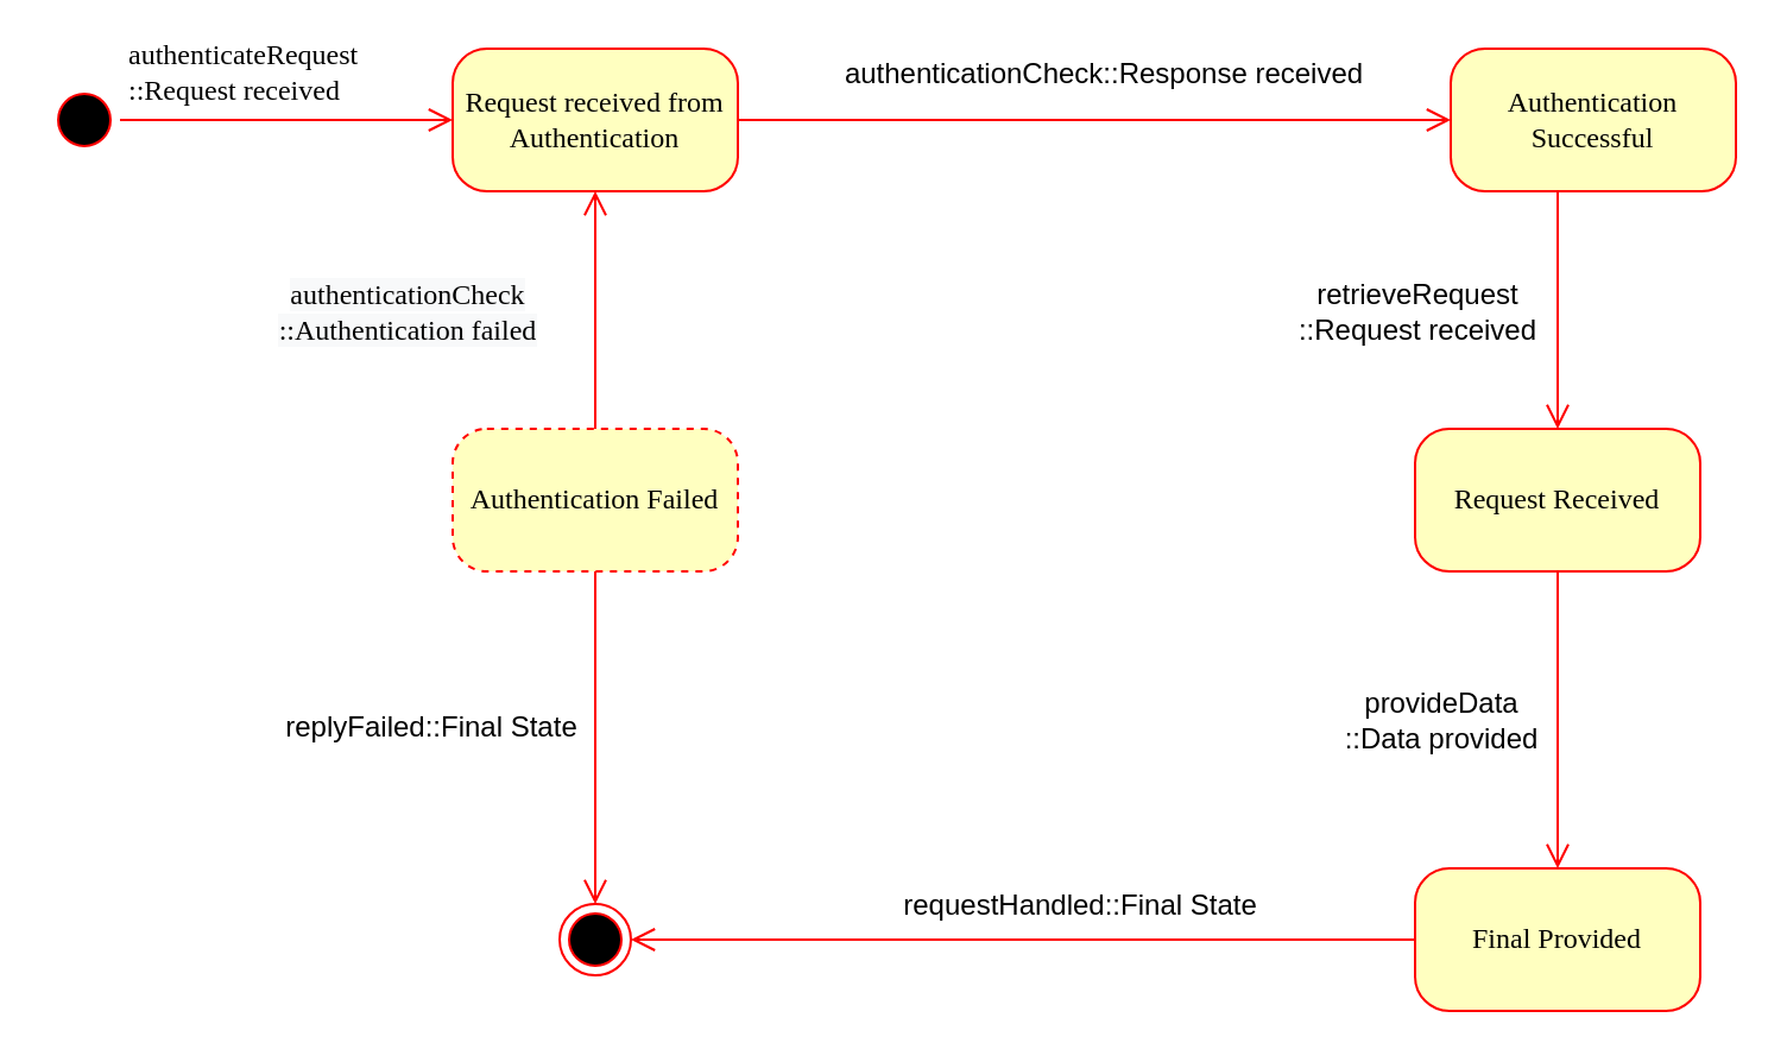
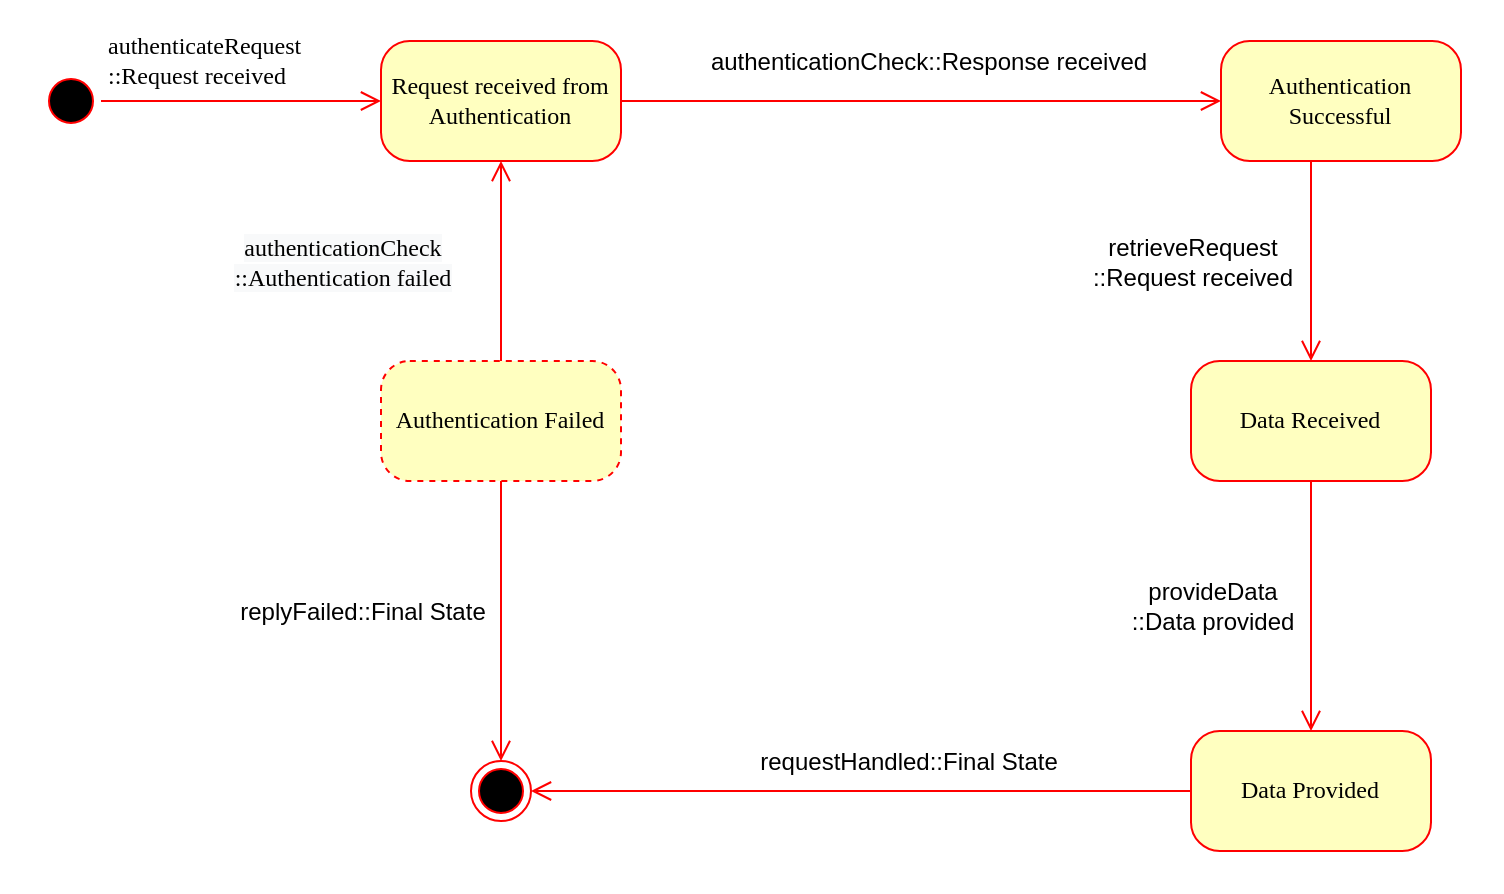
  <mxCell id="0" />
  <mxCell id="1" parent="0" />
  <mxCell id="2" value="" style="ellipse;html=1;shape=startState;fillColor=#000000;strokeColor=#ff0000;rounded=1;shadow=0;comic=0;labelBackgroundColor=none;fontFamily=Verdana;fontSize=12;fontColor=#000000;align=center;direction=south;" parent="1" vertex="1"><mxGeometry x="20" y="35" width="30" height="30" as="geometry" /></mxCell>
  <mxCell id="3" value="Request received from Authentication" style="rounded=1;whiteSpace=wrap;html=1;arcSize=24;fillColor=#ffffc0;strokeColor=#ff0000;shadow=0;comic=0;labelBackgroundColor=none;fontFamily=Verdana;fontSize=12;fontColor=#000000;align=center;" parent="1" vertex="1"><mxGeometry x="190" y="20" width="120" height="60" as="geometry" /></mxCell>
  <mxCell id="4" style="edgeStyle=orthogonalEdgeStyle;html=1;exitX=1;exitY=0.5;labelBackgroundColor=none;endArrow=open;endSize=8;strokeColor=#ff0000;fontFamily=Verdana;fontSize=12;align=left;exitDx=0;exitDy=0;" parent="1" source="3" target="6" edge="1"><mxGeometry relative="1" as="geometry"><Array as="points" /><mxPoint x="395" y="50" as="targetPoint" /></mxGeometry></mxCell>
  <mxCell id="5" value="authenticationCheck::Response received" style="text;html=1;resizable=0;points=[];align=center;verticalAlign=middle;labelBackgroundColor=#ffffff;" parent="4" vertex="1" connectable="0"><mxGeometry x="0.529" y="75" relative="1" as="geometry"><mxPoint x="-76" y="55" as="offset" /></mxGeometry></mxCell>
  <mxCell id="6" value="Authentication Successful" style="rounded=1;whiteSpace=wrap;html=1;arcSize=24;fillColor=#ffffc0;strokeColor=#ff0000;shadow=0;comic=0;labelBackgroundColor=none;fontFamily=Verdana;fontSize=12;fontColor=#000000;align=center;" parent="1" vertex="1"><mxGeometry x="610" y="20" width="120" height="60" as="geometry" /></mxCell>
  <mxCell id="7" value="authenticateRequest&lt;br&gt;::Request received" style="edgeStyle=orthogonalEdgeStyle;html=1;labelBackgroundColor=none;endArrow=open;endSize=8;strokeColor=#ff0000;fontFamily=Verdana;fontSize=12;align=left;" parent="1" source="2" target="3" edge="1"><mxGeometry x="-0.755" y="25" relative="1" as="geometry"><Array as="points" /><mxPoint x="-15" y="5" as="offset" /><mxPoint x="40" y="110" as="sourcePoint" /></mxGeometry></mxCell>
  <mxCell id="8" value="" style="ellipse;html=1;shape=endState;fillColor=#000000;strokeColor=#ff0000;rounded=1;shadow=0;comic=0;labelBackgroundColor=none;fontFamily=Verdana;fontSize=12;fontColor=#000000;align=center;" parent="1" vertex="1"><mxGeometry x="235" y="380" width="30" height="30" as="geometry" /></mxCell>
  <mxCell id="9" value="Authentication Failed" style="rounded=1;whiteSpace=wrap;html=1;arcSize=24;fillColor=#ffffc0;strokeColor=#ff0000;shadow=0;comic=0;labelBackgroundColor=none;fontFamily=Verdana;fontSize=12;fontColor=#000000;align=center;dashed=1;" parent="1" vertex="1"><mxGeometry x="190" y="180" width="120" height="60" as="geometry" /></mxCell>
  <mxCell id="10" style="edgeStyle=orthogonalEdgeStyle;html=1;labelBackgroundColor=none;endArrow=open;endSize=8;strokeColor=#ff0000;fontFamily=Verdana;fontSize=12;align=left;entryX=0.5;entryY=1;entryDx=0;entryDy=0;exitX=0.5;exitY=0;exitDx=0;exitDy=0;" parent="1" source="9" target="3" edge="1"><mxGeometry relative="1" as="geometry"><Array as="points"><mxPoint x="250" y="140" /><mxPoint x="250" y="140" /></Array><mxPoint x="580" y="90" as="sourcePoint" /><mxPoint x="280" y="280" as="targetPoint" /></mxGeometry></mxCell>
  <mxCell id="11" value="&lt;span style=&quot;font-family: &amp;#34;verdana&amp;#34; ; text-align: left ; background-color: rgb(248 , 249 , 250)&quot;&gt;authenticationCheck&lt;br&gt;::Authentication failed&lt;/span&gt;" style="text;html=1;resizable=0;points=[];align=center;verticalAlign=middle;labelBackgroundColor=#ffffff;" parent="10" vertex="1" connectable="0"><mxGeometry x="-0.356" y="13" relative="1" as="geometry"><mxPoint x="-67" y="-18" as="offset" /></mxGeometry></mxCell>
- <mxCell id="12" value="Request Received" style="rounded=1;whiteSpace=wrap;html=1;arcSize=24;fillColor=#ffffc0;strokeColor=#ff0000;shadow=0;comic=0;labelBackgroundColor=none;fontFamily=Verdana;fontSize=12;fontColor=#000000;align=center;" parent="1" vertex="1"><mxGeometry x="595" y="180" width="120" height="60" as="geometry" /></mxCell>
+ <mxCell id="12" value="Data Received" style="rounded=1;whiteSpace=wrap;html=1;arcSize=24;fillColor=#ffffc0;strokeColor=#ff0000;shadow=0;comic=0;labelBackgroundColor=none;fontFamily=Verdana;fontSize=12;fontColor=#000000;align=center;" parent="1" vertex="1"><mxGeometry x="595" y="180" width="120" height="60" as="geometry" /></mxCell>
  <mxCell id="13" style="edgeStyle=orthogonalEdgeStyle;html=1;labelBackgroundColor=none;endArrow=open;endSize=8;strokeColor=#ff0000;fontFamily=Verdana;fontSize=12;align=left;entryX=0.5;entryY=0;entryDx=0;entryDy=0;" parent="1" source="6" target="12" edge="1"><mxGeometry relative="1" as="geometry"><Array as="points"><mxPoint x="655" y="150" /><mxPoint x="655" y="150" /></Array><mxPoint x="580" y="90" as="sourcePoint" /><mxPoint x="280" y="280" as="targetPoint" /></mxGeometry></mxCell>
  <mxCell id="14" value="retrieveRequest&lt;br&gt;::Request received" style="text;html=1;resizable=0;points=[];align=center;verticalAlign=middle;labelBackgroundColor=#ffffff;" parent="13" vertex="1" connectable="0"><mxGeometry x="-0.356" y="13" relative="1" as="geometry"><mxPoint x="-73" y="18" as="offset" /></mxGeometry></mxCell>
  <mxCell id="15" style="edgeStyle=orthogonalEdgeStyle;html=1;labelBackgroundColor=none;endArrow=open;endSize=8;strokeColor=#ff0000;fontFamily=Verdana;fontSize=12;align=left;entryX=1;entryY=0.5;entryDx=0;entryDy=0;exitX=0;exitY=0.5;exitDx=0;exitDy=0;" parent="1" source="17" target="8" edge="1"><mxGeometry relative="1" as="geometry"><Array as="points" /><mxPoint x="80" y="620" as="sourcePoint" /><mxPoint x="-20" y="780" as="targetPoint" /></mxGeometry></mxCell>
  <mxCell id="16" value="requestHandled::Final State" style="text;html=1;resizable=0;points=[];align=center;verticalAlign=middle;labelBackgroundColor=#ffffff;" parent="15" vertex="1" connectable="0"><mxGeometry x="-0.356" y="13" relative="1" as="geometry"><mxPoint x="-36" y="-28" as="offset" /></mxGeometry></mxCell>
- <mxCell id="17" value="Final Provided" style="rounded=1;whiteSpace=wrap;html=1;arcSize=24;fillColor=#ffffc0;strokeColor=#ff0000;shadow=0;comic=0;labelBackgroundColor=none;fontFamily=Verdana;fontSize=12;fontColor=#000000;align=center;" parent="1" vertex="1"><mxGeometry x="595" y="365" width="120" height="60" as="geometry" /></mxCell>
+ <mxCell id="17" value="Data Provided" style="rounded=1;whiteSpace=wrap;html=1;arcSize=24;fillColor=#ffffc0;strokeColor=#ff0000;shadow=0;comic=0;labelBackgroundColor=none;fontFamily=Verdana;fontSize=12;fontColor=#000000;align=center;" parent="1" vertex="1"><mxGeometry x="595" y="365" width="120" height="60" as="geometry" /></mxCell>
  <mxCell id="18" style="edgeStyle=orthogonalEdgeStyle;html=1;labelBackgroundColor=none;endArrow=open;endSize=8;strokeColor=#ff0000;fontFamily=Verdana;fontSize=12;align=left;exitX=0.5;exitY=1;exitDx=0;exitDy=0;entryX=0.5;entryY=0;entryDx=0;entryDy=0;" parent="1" source="12" target="17" edge="1"><mxGeometry relative="1" as="geometry"><Array as="points"><mxPoint x="655" y="260" /><mxPoint x="655" y="260" /></Array><mxPoint x="830" y="460" as="sourcePoint" /><mxPoint x="730" y="270" as="targetPoint" /></mxGeometry></mxCell>
  <mxCell id="19" value="provideData&lt;br&gt;::Data provided" style="text;html=1;resizable=0;points=[];align=center;verticalAlign=middle;labelBackgroundColor=#ffffff;" parent="18" vertex="1" connectable="0"><mxGeometry x="-0.356" y="13" relative="1" as="geometry"><mxPoint x="-63" y="22.5" as="offset" /></mxGeometry></mxCell>
  <mxCell id="20" style="edgeStyle=orthogonalEdgeStyle;html=1;labelBackgroundColor=none;endArrow=open;endSize=8;strokeColor=#ff0000;fontFamily=Verdana;fontSize=12;align=left;entryX=0.5;entryY=0;entryDx=0;entryDy=0;exitX=0.5;exitY=1;exitDx=0;exitDy=0;" parent="1" source="9" target="8" edge="1"><mxGeometry relative="1" as="geometry"><Array as="points" /><mxPoint x="190" y="270" as="sourcePoint" /><mxPoint x="-10" y="270" as="targetPoint" /></mxGeometry></mxCell>
  <mxCell id="21" value="replyFailed::Final State" style="text;html=1;resizable=0;points=[];align=center;verticalAlign=middle;labelBackgroundColor=#ffffff;" parent="20" vertex="1" connectable="0"><mxGeometry x="-0.356" y="13" relative="1" as="geometry"><mxPoint x="-83" y="20" as="offset" /></mxGeometry></mxCell>
